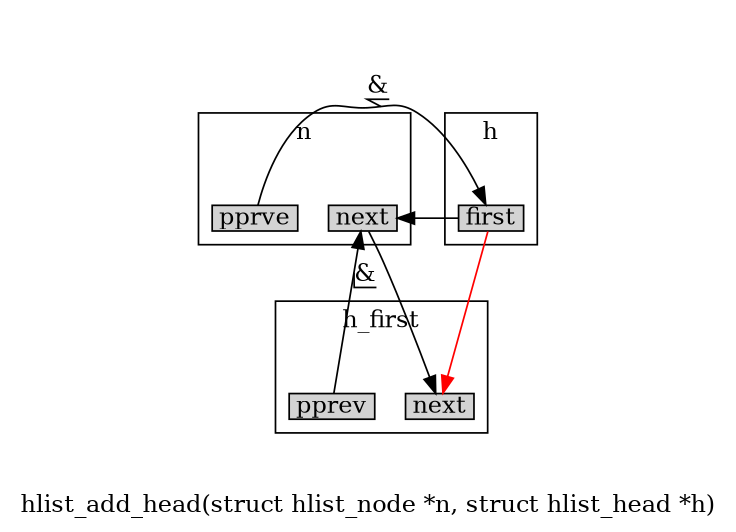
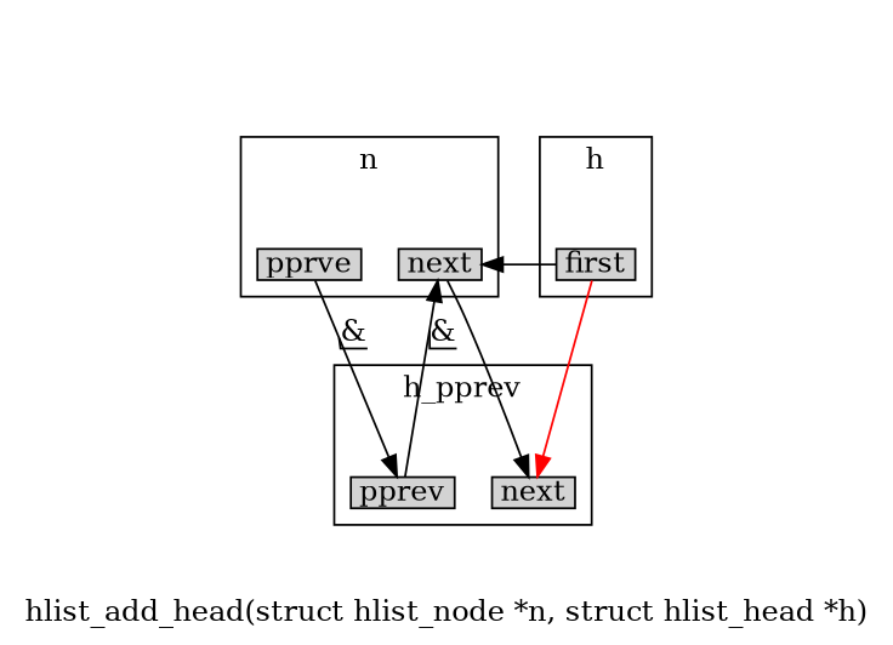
  digraph {
    compound=true
    label="hlist_add_head(struct hlist_node *n, struct hlist_head *h)"
    node [margin="0.05,0.005" shape=box style=filled]
    edge [decorate=true]
    n1 [height=0.1 label=next width=0.1]
    n2 [height=0.1 label=pprve width=0.1]
    n3 [height=0.1 label=first width=0.1]
    n4 [height=0.1 label=next width=0.1]
    n5 [height=0.1 label=pprev width=0.1]
    subgraph cluster_1 {
      label=n
      n1
      n2
    }
    subgraph cluster_2 {
      label=h
      n3
    }
    subgraph cluster_3 {
-     label=h_first
+     label=h_pprev
      n4
      n5
    }
    n1 -> n4
-   n2 -> n3 [label="&"]
+   n2 -> n5 [label="&"]
    n3 -> n1
    n3 -> n4 [color=red]
    n5 -> n1 [label="&"]
  }
